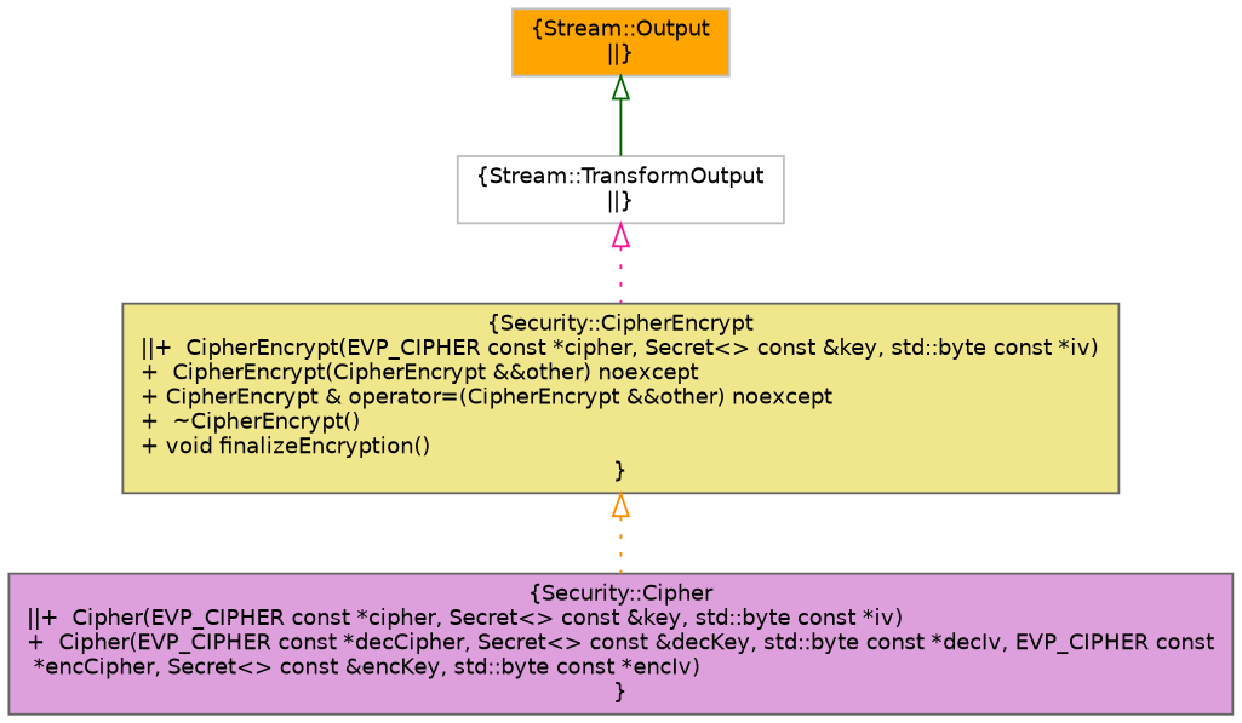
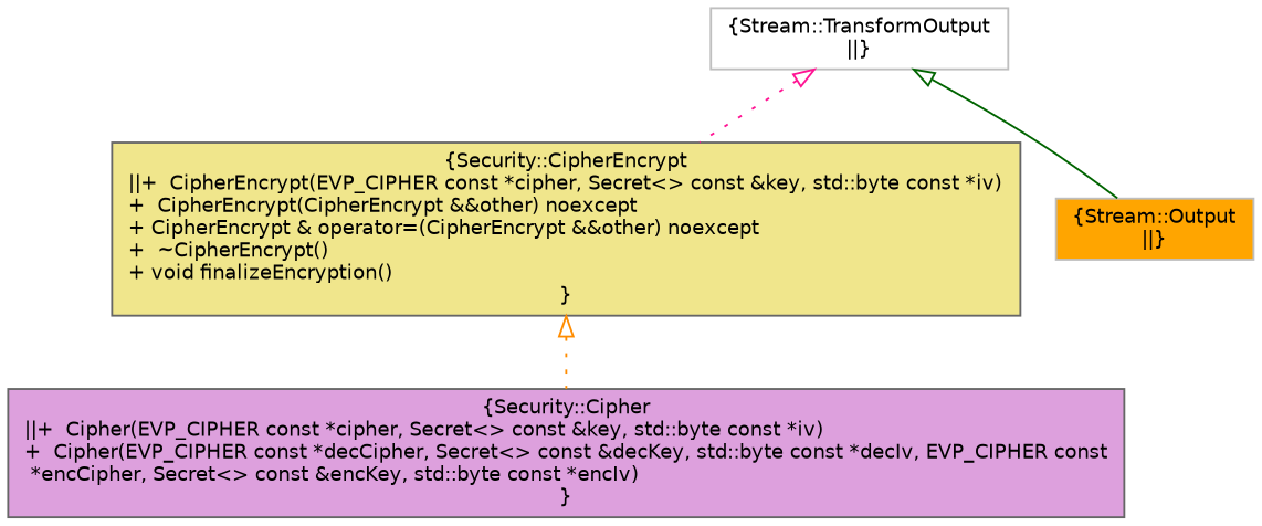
  digraph {
    node [color=gray40 fontname=Helvetica fontsize=10 shape=box style=filled]
    edge [arrowtail=onormal dir=back fontname=Helvetica fontsize=10 labelfontname=Helvetica labelfontsize=10 style=dotted]
    n1 [fillcolor=khaki fontcolor=black height=0.2 label="{Security::CipherEncrypt\n||+  CipherEncrypt(EVP_CIPHER const *cipher, Secret\<\> const &key, std::byte const *iv)\l+  CipherEncrypt(CipherEncrypt &&other) noexcept\l+ CipherEncrypt & operator=(CipherEncrypt &&other) noexcept\l+  ~CipherEncrypt()\l+ void finalizeEncryption()\l}" width=0.4]
    n2 [fillcolor=plum height=0.2 label="{Security::Cipher\n||+  Cipher(EVP_CIPHER const *cipher, Secret\<\> const &key, std::byte const *iv)\l+  Cipher(EVP_CIPHER const *decCipher, Secret\<\> const &decKey, std::byte const *decIv, EVP_CIPHER const\l *encCipher, Secret\<\> const &encKey, std::byte const *encIv)\l}" width=0.4]
    n3 [color=grey75 fillcolor=white height=0.2 label="{Stream::TransformOutput\n||}" width=0.4]
    n4 [color=grey75 fillcolor=orange height=0.2 label="{Stream::Output\n||}" width=0.4]
    n1 -> n2 [color=darkorange]
    n3 -> n1 [color=deeppink]
-   n4 -> n3 [color=darkgreen style=solid]
+   n3 -> n4 [color=darkgreen style=solid]
  }
